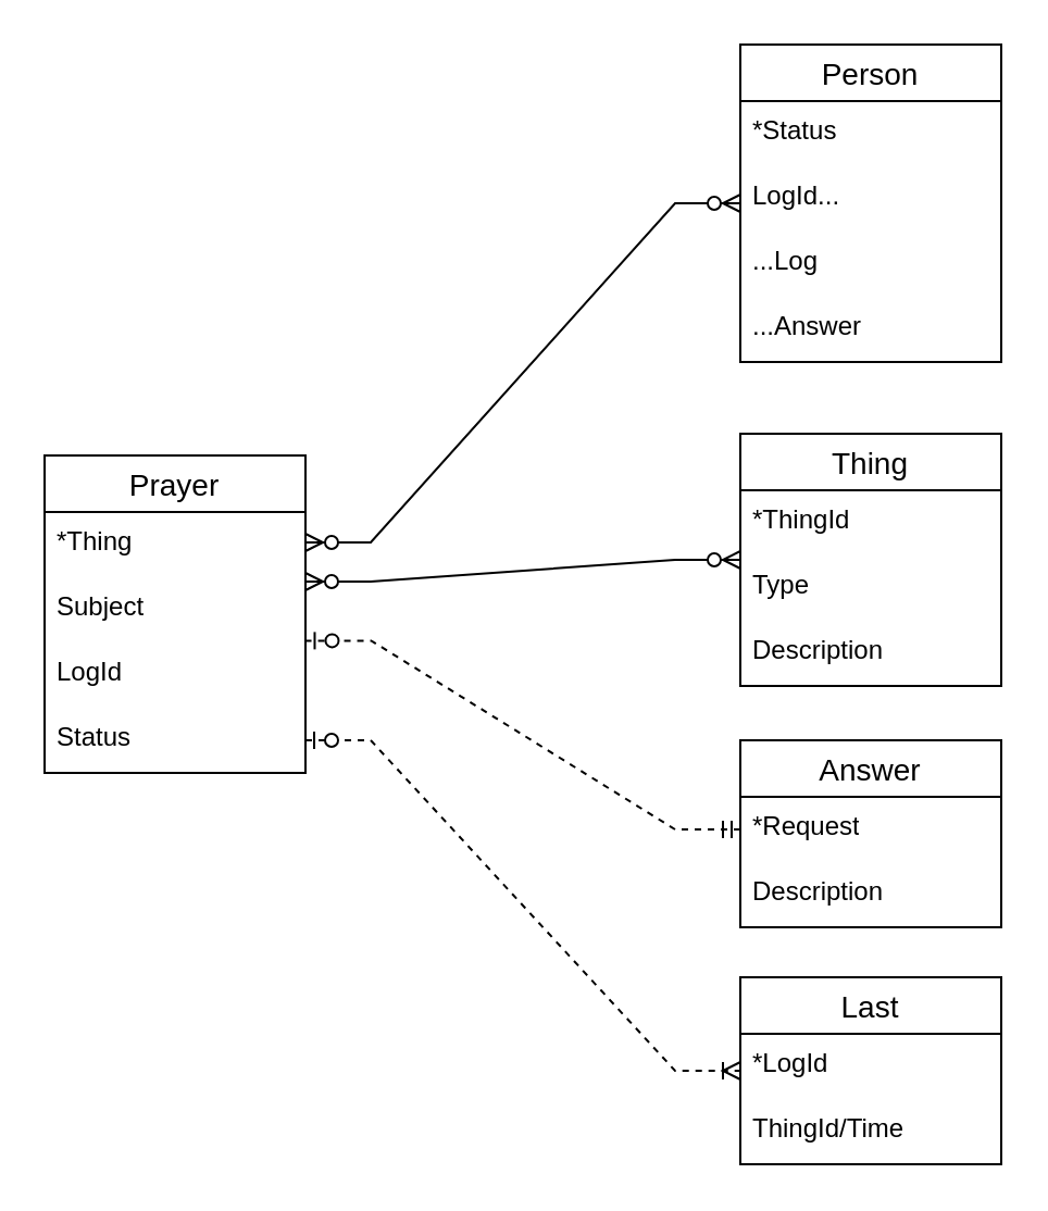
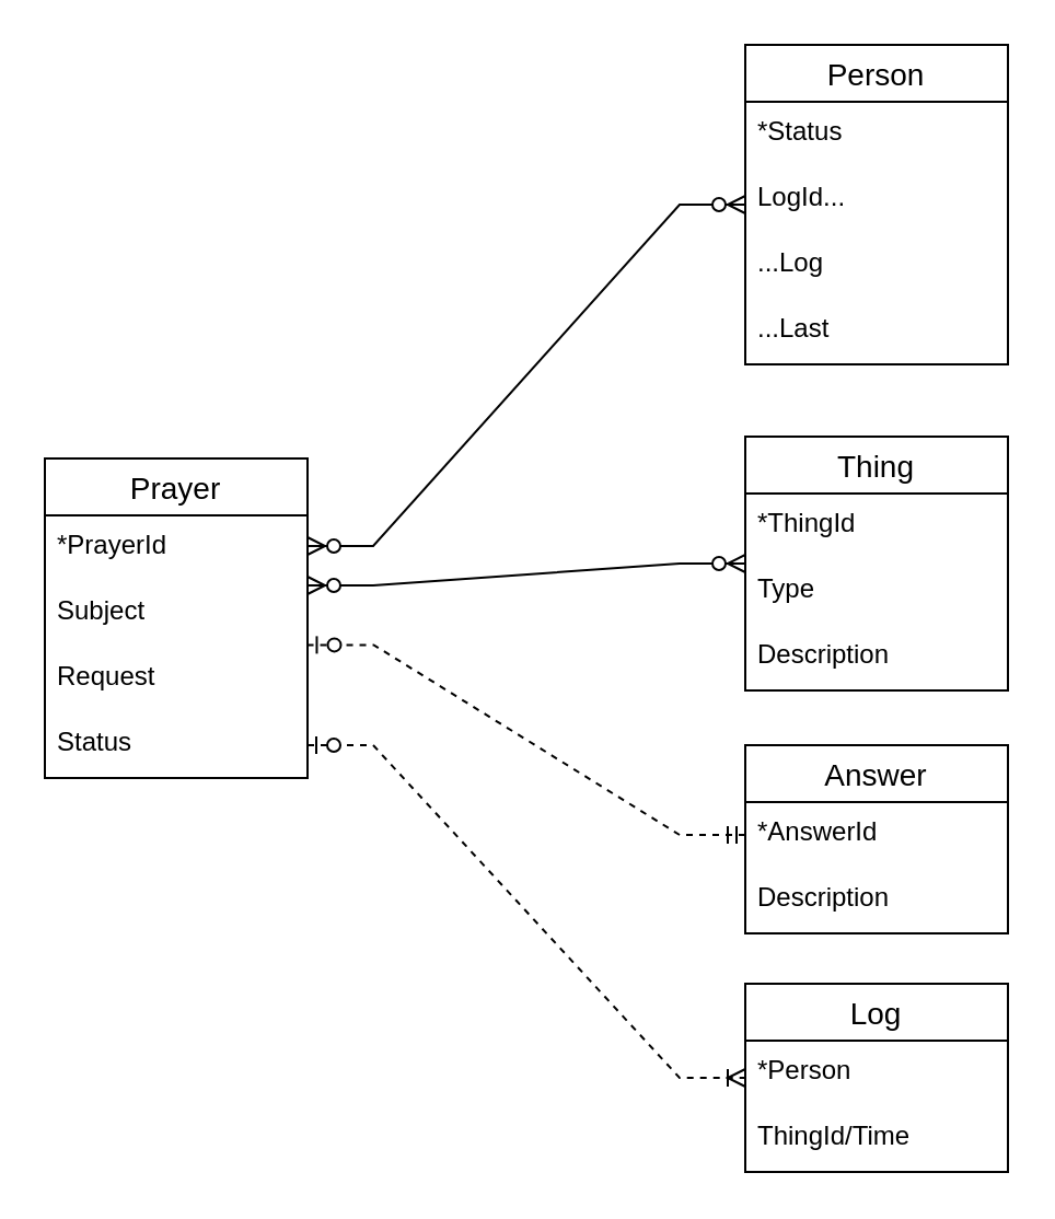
  <mxCell id="0" />
  <mxCell id="1" parent="0" />
  <mxCell id="2" value="Prayer" style="swimlane;fontStyle=0;childLayout=stackLayout;horizontal=1;startSize=26;horizontalStack=0;resizeParent=1;resizeParentMax=0;resizeLast=0;collapsible=1;marginBottom=0;align=center;fontSize=14;" parent="1" vertex="1"><mxGeometry x="20" y="209" width="120" height="146" as="geometry" /></mxCell>
- <mxCell id="3" value="*Thing" style="text;strokeColor=none;fillColor=none;spacingLeft=4;spacingRight=4;overflow=hidden;rotatable=0;points=[[0,0.5],[1,0.5]];portConstraint=eastwest;fontSize=12;whiteSpace=wrap;html=1;" parent="2" vertex="1"><mxGeometry y="26" width="120" height="30" as="geometry" /></mxCell>
+ <mxCell id="3" value="*PrayerId" style="text;strokeColor=none;fillColor=none;spacingLeft=4;spacingRight=4;overflow=hidden;rotatable=0;points=[[0,0.5],[1,0.5]];portConstraint=eastwest;fontSize=12;whiteSpace=wrap;html=1;" parent="2" vertex="1"><mxGeometry y="26" width="120" height="30" as="geometry" /></mxCell>
  <mxCell id="4" value="Subject" style="text;strokeColor=none;fillColor=none;spacingLeft=4;spacingRight=4;overflow=hidden;rotatable=0;points=[[0,0.5],[1,0.5]];portConstraint=eastwest;fontSize=12;whiteSpace=wrap;html=1;" parent="2" vertex="1"><mxGeometry y="56" width="120" height="30" as="geometry" /></mxCell>
- <mxCell id="5" value="LogId" style="text;strokeColor=none;fillColor=none;spacingLeft=4;spacingRight=4;overflow=hidden;rotatable=0;points=[[0,0.5],[1,0.5]];portConstraint=eastwest;fontSize=12;whiteSpace=wrap;html=1;" parent="2" vertex="1"><mxGeometry y="86" width="120" height="30" as="geometry" /></mxCell>
+ <mxCell id="5" value="Request" style="text;strokeColor=none;fillColor=none;spacingLeft=4;spacingRight=4;overflow=hidden;rotatable=0;points=[[0,0.5],[1,0.5]];portConstraint=eastwest;fontSize=12;whiteSpace=wrap;html=1;" parent="2" vertex="1"><mxGeometry y="86" width="120" height="30" as="geometry" /></mxCell>
  <mxCell id="6" value="Status" style="text;strokeColor=none;fillColor=none;spacingLeft=4;spacingRight=4;overflow=hidden;rotatable=0;points=[[0,0.5],[1,0.5]];portConstraint=eastwest;fontSize=12;whiteSpace=wrap;html=1;" parent="2" vertex="1"><mxGeometry y="116" width="120" height="30" as="geometry" /></mxCell>
  <mxCell id="7" value="Person" style="swimlane;fontStyle=0;childLayout=stackLayout;horizontal=1;startSize=26;horizontalStack=0;resizeParent=1;resizeParentMax=0;resizeLast=0;collapsible=1;marginBottom=0;align=center;fontSize=14;" parent="1" vertex="1"><mxGeometry x="340" y="20" width="120" height="146" as="geometry" /></mxCell>
  <mxCell id="8" value="*Status" style="text;strokeColor=none;fillColor=none;spacingLeft=4;spacingRight=4;overflow=hidden;rotatable=0;points=[[0,0.5],[1,0.5]];portConstraint=eastwest;fontSize=12;whiteSpace=wrap;html=1;" parent="7" vertex="1"><mxGeometry y="26" width="120" height="30" as="geometry" /></mxCell>
  <mxCell id="9" value="LogId..." style="text;strokeColor=none;fillColor=none;spacingLeft=4;spacingRight=4;overflow=hidden;rotatable=0;points=[[0,0.5],[1,0.5]];portConstraint=eastwest;fontSize=12;whiteSpace=wrap;html=1;" parent="7" vertex="1"><mxGeometry y="56" width="120" height="30" as="geometry" /></mxCell>
  <mxCell id="10" value="...Log" style="text;strokeColor=none;fillColor=none;spacingLeft=4;spacingRight=4;overflow=hidden;rotatable=0;points=[[0,0.5],[1,0.5]];portConstraint=eastwest;fontSize=12;whiteSpace=wrap;html=1;" parent="7" vertex="1"><mxGeometry y="86" width="120" height="30" as="geometry" /></mxCell>
- <mxCell id="11" value="...Answer" style="text;strokeColor=none;fillColor=none;spacingLeft=4;spacingRight=4;overflow=hidden;rotatable=0;points=[[0,0.5],[1,0.5]];portConstraint=eastwest;fontSize=12;whiteSpace=wrap;html=1;" parent="7" vertex="1"><mxGeometry y="116" width="120" height="30" as="geometry" /></mxCell>
+ <mxCell id="11" value="...Last" style="text;strokeColor=none;fillColor=none;spacingLeft=4;spacingRight=4;overflow=hidden;rotatable=0;points=[[0,0.5],[1,0.5]];portConstraint=eastwest;fontSize=12;whiteSpace=wrap;html=1;" parent="7" vertex="1"><mxGeometry y="116" width="120" height="30" as="geometry" /></mxCell>
  <mxCell id="12" value="Thing" style="swimlane;fontStyle=0;childLayout=stackLayout;horizontal=1;startSize=26;horizontalStack=0;resizeParent=1;resizeParentMax=0;resizeLast=0;collapsible=1;marginBottom=0;align=center;fontSize=14;" parent="1" vertex="1"><mxGeometry x="340" y="199" width="120" height="116" as="geometry" /></mxCell>
  <mxCell id="13" value="*ThingId" style="text;strokeColor=none;fillColor=none;spacingLeft=4;spacingRight=4;overflow=hidden;rotatable=0;points=[[0,0.5],[1,0.5]];portConstraint=eastwest;fontSize=12;whiteSpace=wrap;html=1;" parent="12" vertex="1"><mxGeometry y="26" width="120" height="30" as="geometry" /></mxCell>
  <mxCell id="14" value="Type" style="text;strokeColor=none;fillColor=none;spacingLeft=4;spacingRight=4;overflow=hidden;rotatable=0;points=[[0,0.5],[1,0.5]];portConstraint=eastwest;fontSize=12;whiteSpace=wrap;html=1;" parent="12" vertex="1"><mxGeometry y="56" width="120" height="30" as="geometry" /></mxCell>
  <mxCell id="15" value="Description" style="text;strokeColor=none;fillColor=none;spacingLeft=4;spacingRight=4;overflow=hidden;rotatable=0;points=[[0,0.5],[1,0.5]];portConstraint=eastwest;fontSize=12;whiteSpace=wrap;html=1;" parent="12" vertex="1"><mxGeometry y="86" width="120" height="30" as="geometry" /></mxCell>
  <mxCell id="16" value="Answer" style="swimlane;fontStyle=0;childLayout=stackLayout;horizontal=1;startSize=26;horizontalStack=0;resizeParent=1;resizeParentMax=0;resizeLast=0;collapsible=1;marginBottom=0;align=center;fontSize=14;" parent="1" vertex="1"><mxGeometry x="340" y="340" width="120" height="86" as="geometry" /></mxCell>
- <mxCell id="17" value="*Request" style="text;strokeColor=none;fillColor=none;spacingLeft=4;spacingRight=4;overflow=hidden;rotatable=0;points=[[0,0.5],[1,0.5]];portConstraint=eastwest;fontSize=12;whiteSpace=wrap;html=1;" parent="16" vertex="1"><mxGeometry y="26" width="120" height="30" as="geometry" /></mxCell>
+ <mxCell id="17" value="*AnswerId" style="text;strokeColor=none;fillColor=none;spacingLeft=4;spacingRight=4;overflow=hidden;rotatable=0;points=[[0,0.5],[1,0.5]];portConstraint=eastwest;fontSize=12;whiteSpace=wrap;html=1;" parent="16" vertex="1"><mxGeometry y="26" width="120" height="30" as="geometry" /></mxCell>
  <mxCell id="18" value="Description" style="text;strokeColor=none;fillColor=none;spacingLeft=4;spacingRight=4;overflow=hidden;rotatable=0;points=[[0,0.5],[1,0.5]];portConstraint=eastwest;fontSize=12;whiteSpace=wrap;html=1;" parent="16" vertex="1"><mxGeometry y="56" width="120" height="30" as="geometry" /></mxCell>
- <mxCell id="19" value="Last" style="swimlane;fontStyle=0;childLayout=stackLayout;horizontal=1;startSize=26;horizontalStack=0;resizeParent=1;resizeParentMax=0;resizeLast=0;collapsible=1;marginBottom=0;align=center;fontSize=14;" parent="1" vertex="1"><mxGeometry x="340" y="449" width="120" height="86" as="geometry" /></mxCell>
- <mxCell id="20" value="*LogId" style="text;strokeColor=none;fillColor=none;spacingLeft=4;spacingRight=4;overflow=hidden;rotatable=0;points=[[0,0.5],[1,0.5]];portConstraint=eastwest;fontSize=12;whiteSpace=wrap;html=1;" parent="19" vertex="1"><mxGeometry y="26" width="120" height="30" as="geometry" /></mxCell>
+ <mxCell id="19" value="Log" style="swimlane;fontStyle=0;childLayout=stackLayout;horizontal=1;startSize=26;horizontalStack=0;resizeParent=1;resizeParentMax=0;resizeLast=0;collapsible=1;marginBottom=0;align=center;fontSize=14;" parent="1" vertex="1"><mxGeometry x="340" y="449" width="120" height="86" as="geometry" /></mxCell>
+ <mxCell id="20" value="*Person" style="text;strokeColor=none;fillColor=none;spacingLeft=4;spacingRight=4;overflow=hidden;rotatable=0;points=[[0,0.5],[1,0.5]];portConstraint=eastwest;fontSize=12;whiteSpace=wrap;html=1;" parent="19" vertex="1"><mxGeometry y="26" width="120" height="30" as="geometry" /></mxCell>
  <mxCell id="21" value="ThingId/Time" style="text;strokeColor=none;fillColor=none;spacingLeft=4;spacingRight=4;overflow=hidden;rotatable=0;points=[[0,0.5],[1,0.5]];portConstraint=eastwest;fontSize=12;whiteSpace=wrap;html=1;" parent="19" vertex="1"><mxGeometry y="56" width="120" height="30" as="geometry" /></mxCell>
  <mxCell id="22" value="" style="edgeStyle=entityRelationEdgeStyle;fontSize=12;html=1;endArrow=ERzeroToMany;endFill=1;startArrow=ERzeroToMany;rounded=0;" parent="1" target="7" edge="1"><mxGeometry width="100" height="100" relative="1" as="geometry"><mxPoint x="140" y="249" as="sourcePoint" /><mxPoint x="240" y="149" as="targetPoint" /></mxGeometry></mxCell>
  <mxCell id="23" value="" style="edgeStyle=entityRelationEdgeStyle;fontSize=12;html=1;endArrow=ERzeroToMany;endFill=1;startArrow=ERzeroToMany;rounded=0;" parent="1" target="12" edge="1"><mxGeometry width="100" height="100" relative="1" as="geometry"><mxPoint x="140" y="267" as="sourcePoint" /><mxPoint x="340" y="139" as="targetPoint" /></mxGeometry></mxCell>
  <mxCell id="24" value="" style="edgeStyle=entityRelationEdgeStyle;fontSize=12;html=1;endArrow=ERoneToMany;startArrow=ERzeroToOne;rounded=0;dashed=1;" parent="1" source="6" target="19" edge="1"><mxGeometry width="100" height="100" relative="1" as="geometry"><mxPoint x="110" y="459" as="sourcePoint" /><mxPoint x="309" y="529" as="targetPoint" /></mxGeometry></mxCell>
  <mxCell id="25" value="" style="edgeStyle=entityRelationEdgeStyle;fontSize=12;html=1;endArrow=ERzeroToOne;startArrow=ERmandOne;rounded=0;exitX=0;exitY=0.5;exitDx=0;exitDy=0;entryX=1.002;entryY=-0.027;entryDx=0;entryDy=0;entryPerimeter=0;dashed=1;" parent="1" source="17" target="5" edge="1"><mxGeometry width="100" height="100" relative="1" as="geometry"><mxPoint x="90" y="559" as="sourcePoint" /><mxPoint x="180" y="289" as="targetPoint" /></mxGeometry></mxCell>
